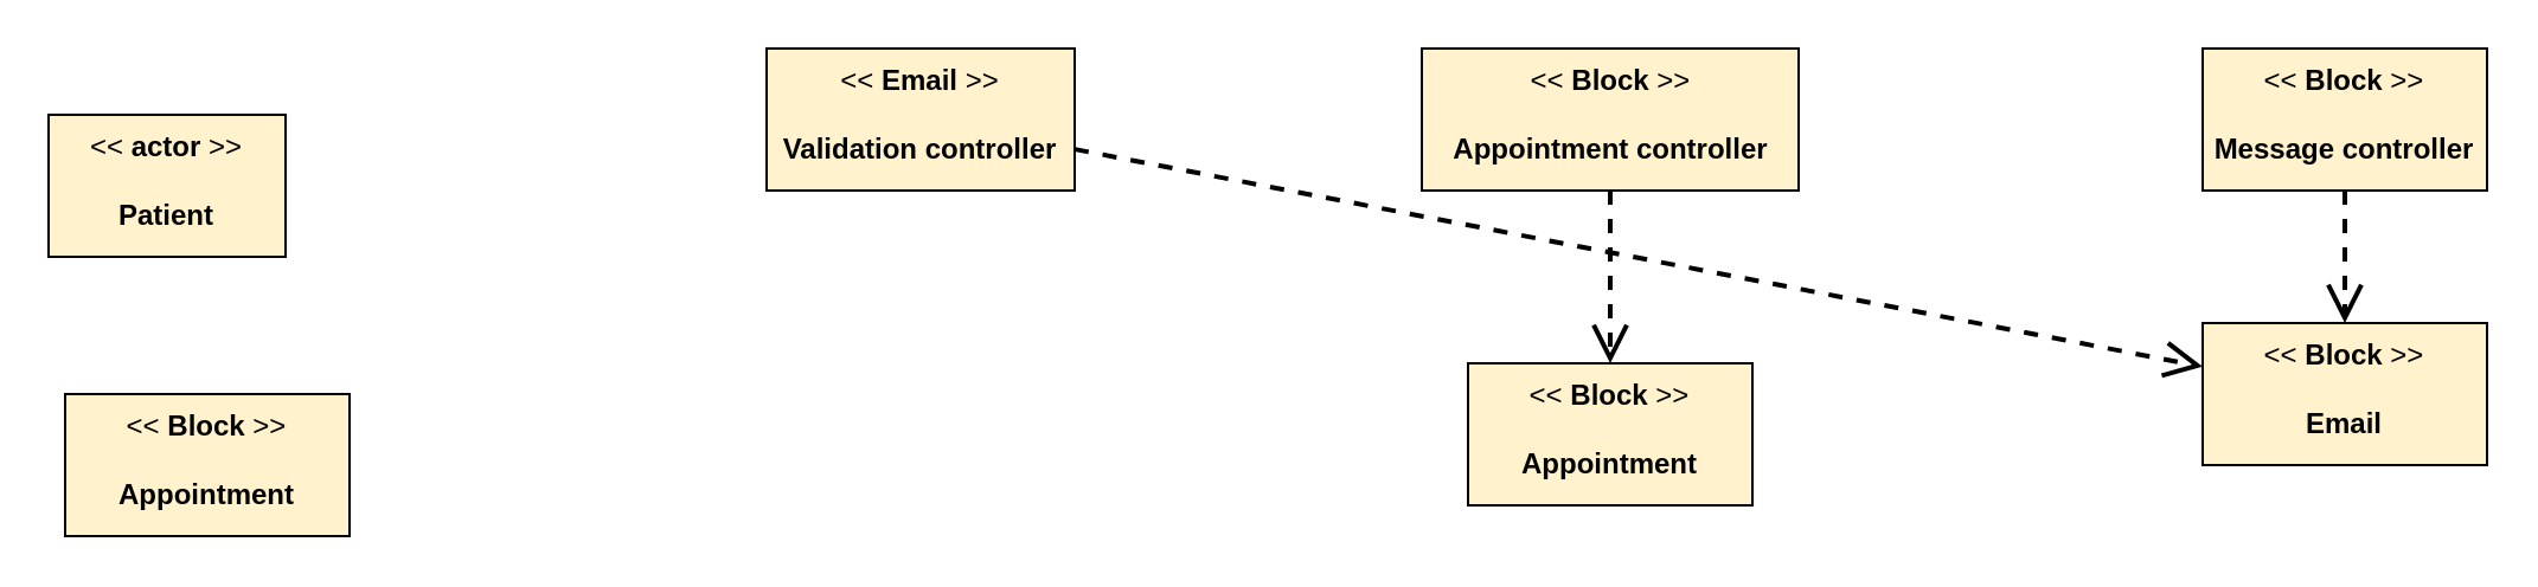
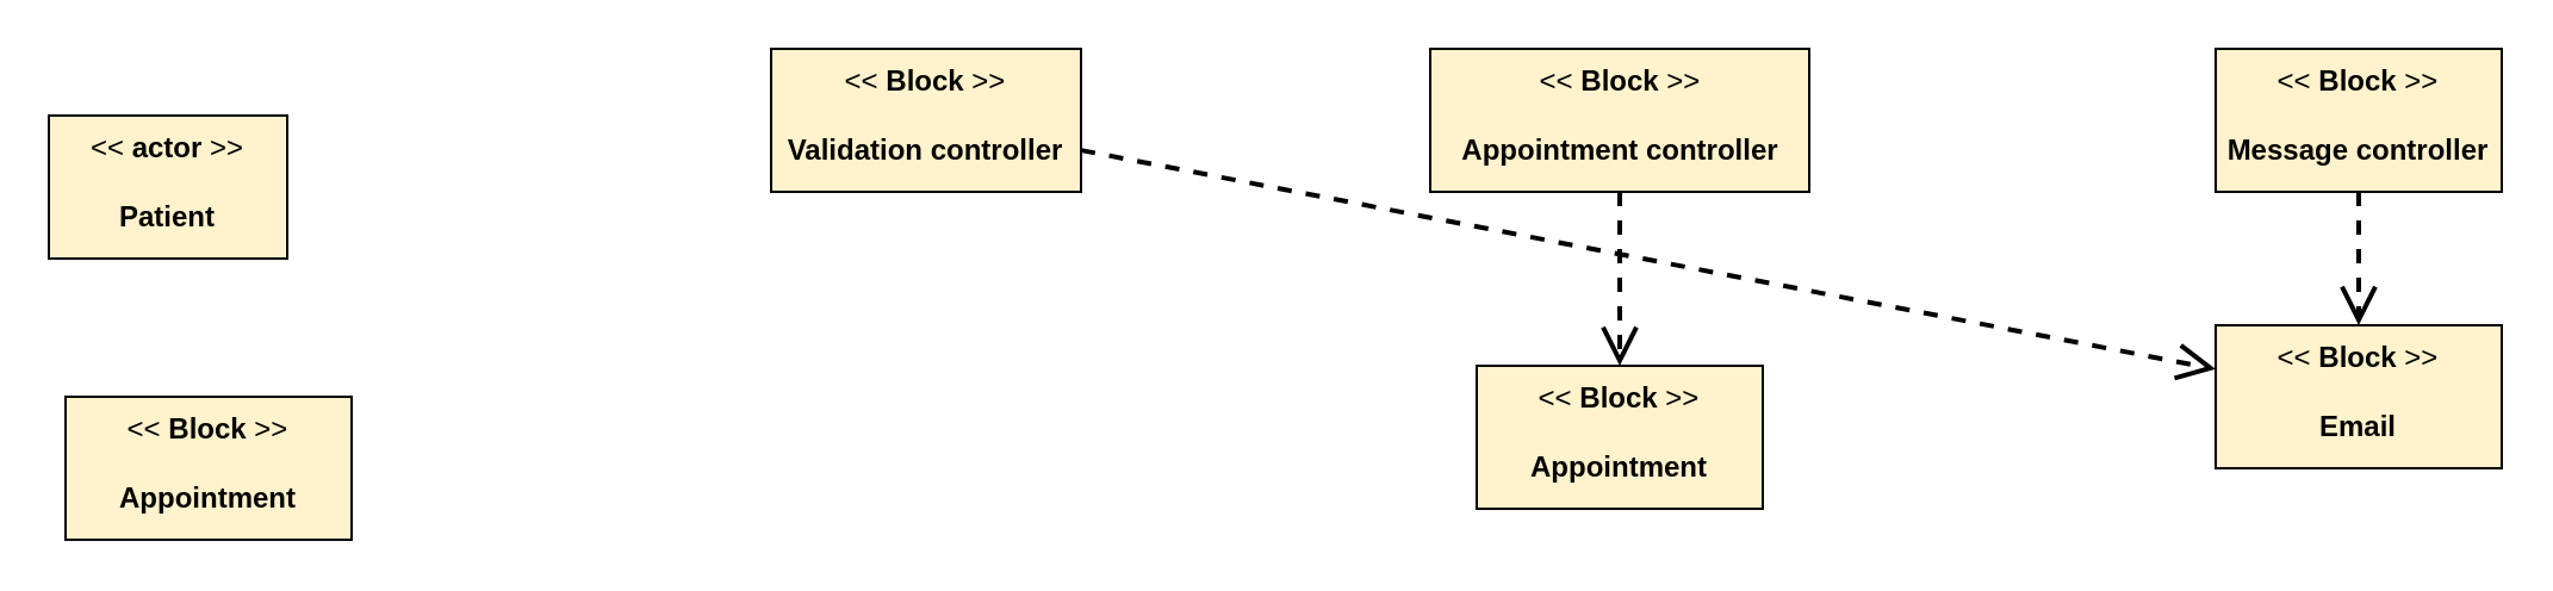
  <mxCell id="0" />
  <mxCell id="1" parent="0" />
- <mxCell id="2" value="&amp;lt;&amp;lt; &lt;b&gt;Email &lt;/b&gt;&amp;gt;&amp;gt;&lt;div&gt;&lt;br&gt;&lt;b&gt;Validation controller&lt;/b&gt;&lt;/div&gt;" style="shape=rect;html=1;whiteSpace=wrap;align=center;verticalAlign=top;fillColor=#FFF2CC;" vertex="1" parent="1"><mxGeometry x="323" y="20" width="130" height="60" as="geometry" /></mxCell>
+ <mxCell id="2" value="&amp;lt;&amp;lt; &lt;b&gt;Block &lt;/b&gt;&amp;gt;&amp;gt;&lt;div&gt;&lt;br&gt;&lt;b&gt;Validation controller&lt;/b&gt;&lt;/div&gt;" style="shape=rect;html=1;whiteSpace=wrap;align=center;verticalAlign=top;fillColor=#FFF2CC;" vertex="1" parent="1"><mxGeometry x="323" y="20" width="130" height="60" as="geometry" /></mxCell>
  <mxCell id="3" value="&amp;lt;&amp;lt; &lt;b&gt;Block &lt;/b&gt;&amp;gt;&amp;gt;&lt;div&gt;&lt;br&gt;&lt;b&gt;Appointment controller&lt;/b&gt;&lt;/div&gt;" style="shape=rect;html=1;whiteSpace=wrap;align=center;verticalAlign=top;fillColor=#FFF2CC;" vertex="1" parent="1"><mxGeometry x="599.5" y="20" width="159" height="60" as="geometry" /></mxCell>
  <mxCell id="4" value="&amp;lt;&amp;lt; &lt;b&gt;Block &lt;/b&gt;&amp;gt;&amp;gt;&lt;div&gt;&lt;br&gt;&lt;b&gt;Message controller&lt;/b&gt;&lt;/div&gt;" style="shape=rect;html=1;whiteSpace=wrap;align=center;verticalAlign=top;fillColor=#FFF2CC;" vertex="1" parent="1"><mxGeometry x="929" y="20" width="120" height="60" as="geometry" /></mxCell>
  <mxCell id="5" value="&amp;lt;&amp;lt; &lt;b&gt;actor&amp;nbsp;&lt;/b&gt;&amp;gt;&amp;gt;&lt;div&gt;&lt;br&gt;&lt;b&gt;Patient&lt;/b&gt;&lt;/div&gt;" style="shape=rect;html=1;whiteSpace=wrap;align=center;verticalAlign=top;fillColor=#FFF2CC;" vertex="1" parent="1"><mxGeometry x="20" y="48" width="100" height="60" as="geometry" /></mxCell>
  <mxCell id="6" value="&amp;lt;&amp;lt; &lt;b&gt;Block &lt;/b&gt;&amp;gt;&amp;gt;&lt;div&gt;&lt;br&gt;&lt;b&gt;Appointment&lt;/b&gt;&lt;/div&gt;" style="shape=rect;html=1;whiteSpace=wrap;align=center;verticalAlign=top;fillColor=#FFF2CC;" vertex="1" parent="1"><mxGeometry x="27" y="166" width="120" height="60" as="geometry" /></mxCell>
  <mxCell id="7" value="&amp;lt;&amp;lt; &lt;b&gt;Block &lt;/b&gt;&amp;gt;&amp;gt;&lt;div&gt;&lt;br&gt;&lt;b&gt;Appointment&lt;/b&gt;&lt;/div&gt;" style="shape=rect;html=1;whiteSpace=wrap;align=center;verticalAlign=top;fillColor=#FFF2CC;" vertex="1" parent="1"><mxGeometry x="619" y="153" width="120" height="60" as="geometry" /></mxCell>
  <mxCell id="8" value="&amp;lt;&amp;lt; &lt;b&gt;Block &lt;/b&gt;&amp;gt;&amp;gt;&lt;div&gt;&lt;br&gt;&lt;b&gt;Email&lt;/b&gt;&lt;/div&gt;" style="shape=rect;html=1;whiteSpace=wrap;align=center;verticalAlign=top;fillColor=#FFF2CC;" vertex="1" parent="1"><mxGeometry x="929" y="136" width="120" height="60" as="geometry" /></mxCell>
  <mxCell id="9" value="" style="edgeStyle=none;html=1;endArrow=open;endSize=12;dashed=1;verticalAlign=bottom;rounded=0;strokeWidth=2;" edge="1" parent="1" source="3" target="7"><mxGeometry x="-0.002" y="6" width="160" relative="1" as="geometry"><mxPoint x="410" y="149" as="sourcePoint" /><mxPoint x="511" y="177" as="targetPoint" /><mxPoint as="offset" /></mxGeometry></mxCell>
  <mxCell id="10" value="" style="edgeStyle=none;html=1;endArrow=open;endSize=12;dashed=1;verticalAlign=bottom;rounded=0;strokeWidth=2;" edge="1" parent="1" source="4" target="8"><mxGeometry x="-0.002" y="6" width="160" relative="1" as="geometry"><mxPoint x="844" y="123" as="sourcePoint" /><mxPoint x="844" y="196" as="targetPoint" /><mxPoint as="offset" /></mxGeometry></mxCell>
  <mxCell id="11" value="" style="edgeStyle=none;html=1;endArrow=open;endSize=12;dashed=1;verticalAlign=bottom;rounded=0;strokeWidth=2;" edge="1" parent="1" source="2" target="8"><mxGeometry x="-0.002" y="6" width="160" relative="1" as="geometry"><mxPoint x="508" y="108" as="sourcePoint" /><mxPoint x="508" y="181" as="targetPoint" /><mxPoint as="offset" /></mxGeometry></mxCell>
